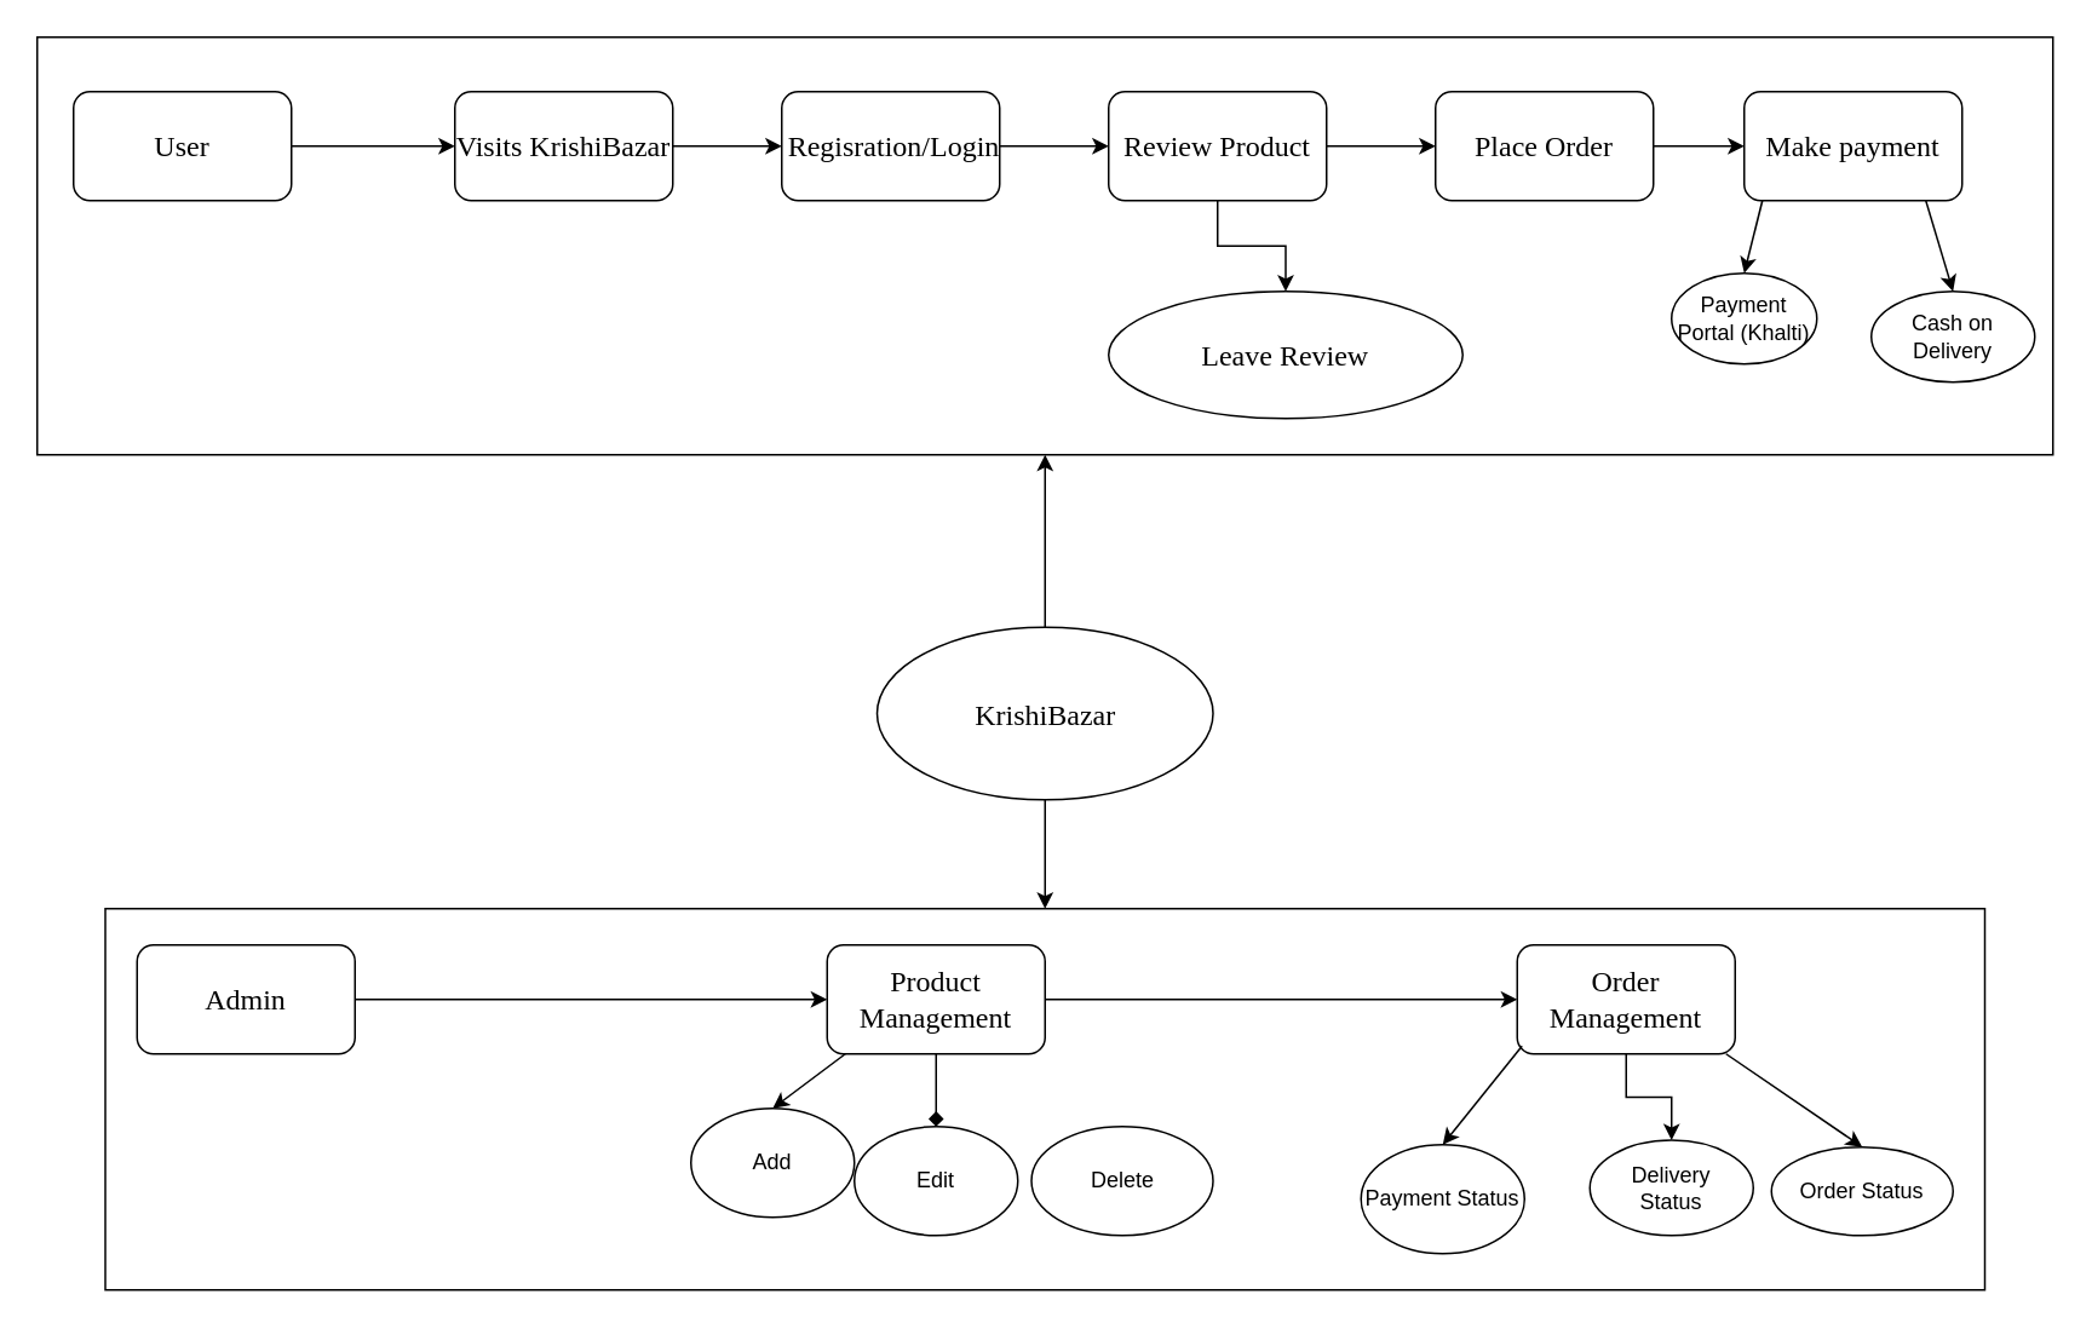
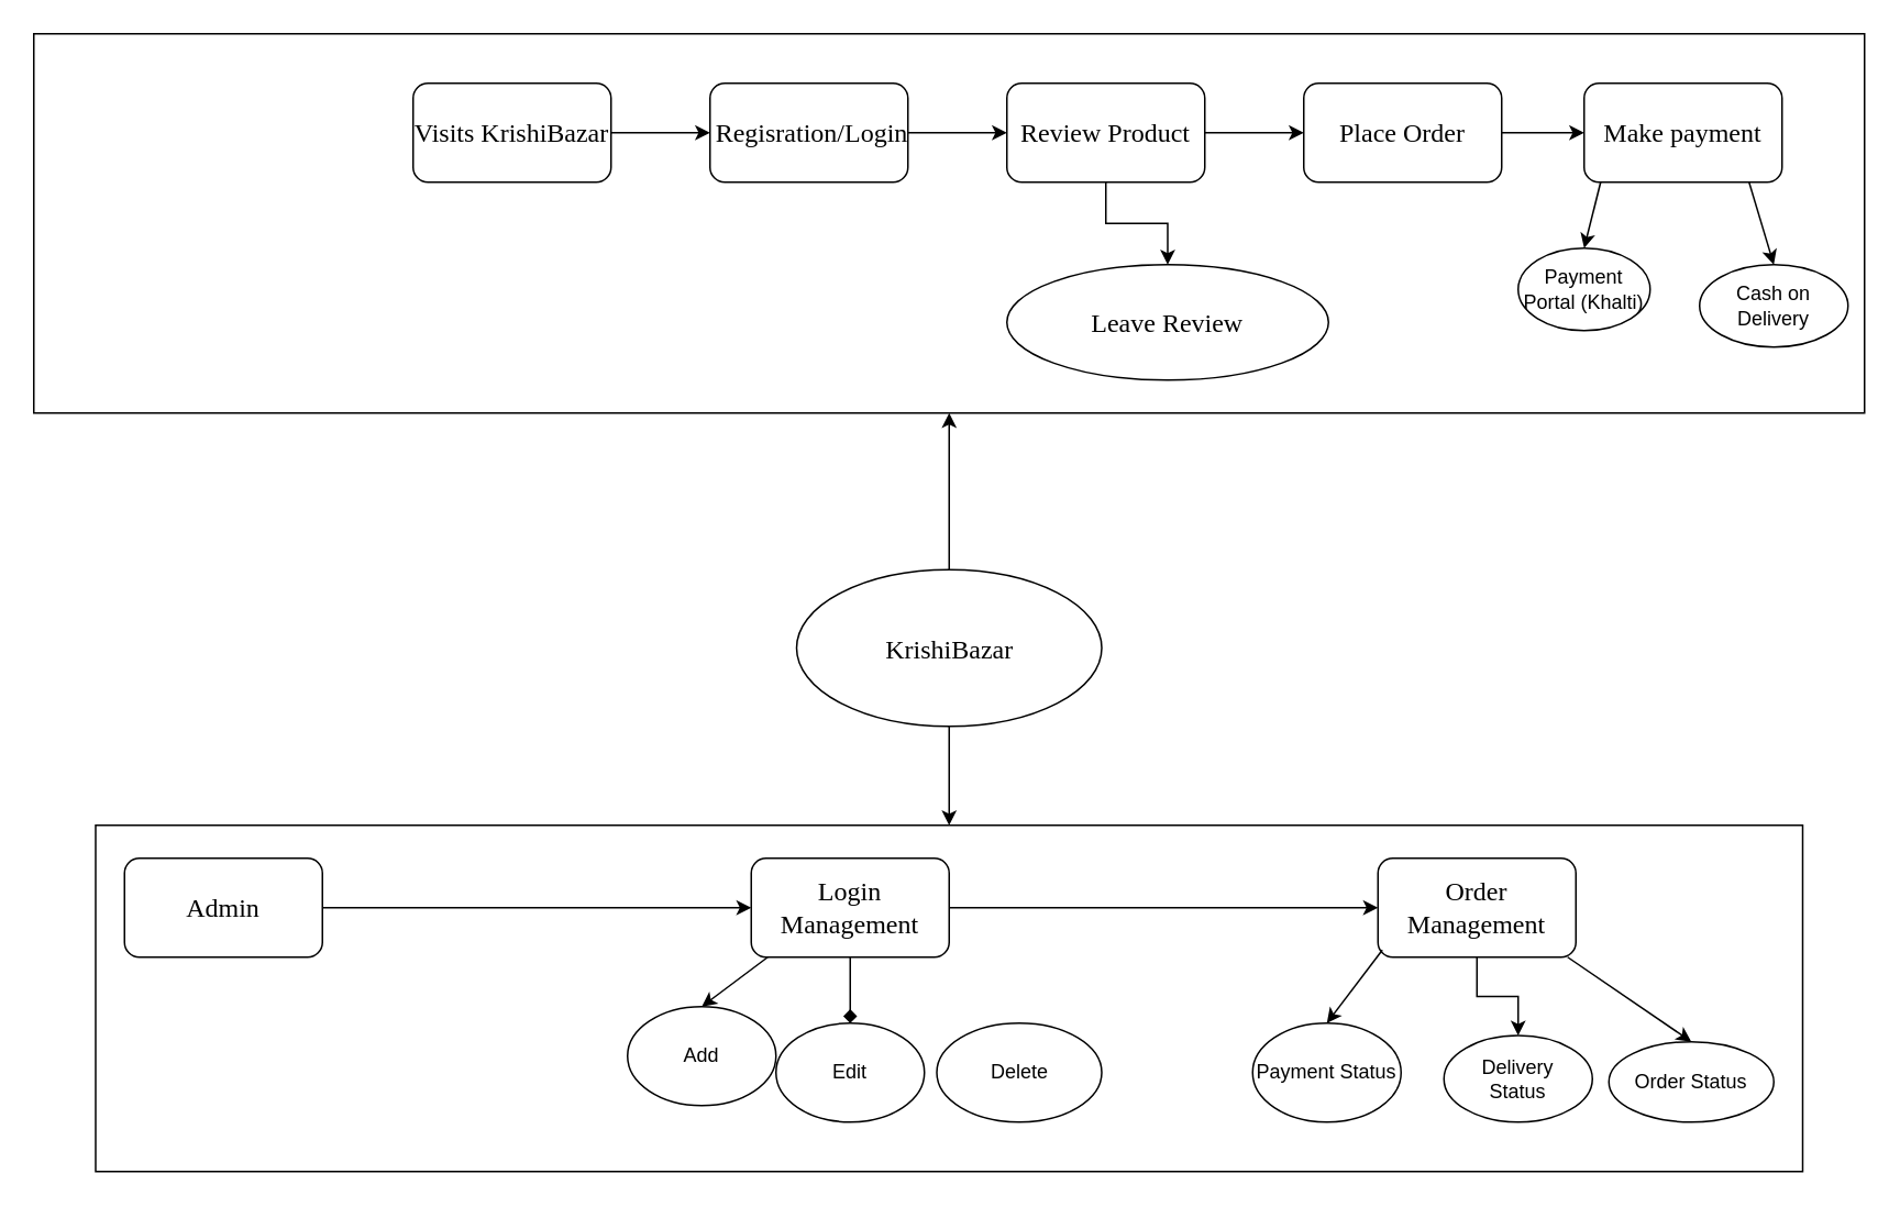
  <mxCell id="0" />
  <mxCell id="1" parent="0" />
  <mxCell id="2" value="" style="rounded=0;whiteSpace=wrap;html=1;fillColor=none;" vertex="1" parent="1"><mxGeometry x="57.5" y="500" width="1035" height="210" as="geometry" /></mxCell>
  <mxCell id="3" value="" style="rounded=0;whiteSpace=wrap;html=1;fillColor=none;" vertex="1" parent="1"><mxGeometry x="20" y="20" width="1110" height="230" as="geometry" /></mxCell>
  <mxCell id="4" value="" style="edgeStyle=orthogonalEdgeStyle;rounded=0;orthogonalLoop=1;jettySize=auto;html=1;" edge="1" parent="1" source="5" target="15"><mxGeometry relative="1" as="geometry" /></mxCell>
  <mxCell id="5" value="&lt;font face=&quot;Times New Roman&quot; style=&quot;font-size: 16px;&quot;&gt;Admin&lt;/font&gt;" style="rounded=1;whiteSpace=wrap;html=1;fillColor=none;" parent="1" vertex="1"><mxGeometry x="75" y="520" width="120" height="60" as="geometry" /></mxCell>
- <mxCell id="6" value="" style="edgeStyle=orthogonalEdgeStyle;rounded=0;orthogonalLoop=1;jettySize=auto;html=1;" edge="1" parent="1" source="7" target="32"><mxGeometry relative="1" as="geometry" /></mxCell>
- <mxCell id="7" value="&lt;font face=&quot;Times New Roman&quot; style=&quot;font-size: 16px;&quot;&gt;User&lt;/font&gt;" style="rounded=1;whiteSpace=wrap;html=1;fillColor=none;" parent="1" vertex="1"><mxGeometry x="40" y="50" width="120" height="60" as="geometry" /></mxCell>
  <mxCell id="8" value="" style="edgeStyle=orthogonalEdgeStyle;rounded=0;orthogonalLoop=1;jettySize=auto;html=1;" edge="1" parent="1" source="9" target="12"><mxGeometry relative="1" as="geometry" /></mxCell>
  <mxCell id="9" value="&lt;font face=&quot;Times New Roman&quot; style=&quot;font-size: 16px;&quot;&gt;&amp;nbsp;Regisration/Login&lt;/font&gt;" style="rounded=1;whiteSpace=wrap;html=1;fillColor=none;" parent="1" vertex="1"><mxGeometry x="430" y="50" width="120" height="60" as="geometry" /></mxCell>
  <mxCell id="10" value="" style="edgeStyle=orthogonalEdgeStyle;rounded=0;orthogonalLoop=1;jettySize=auto;html=1;" edge="1" parent="1" source="12" target="19"><mxGeometry relative="1" as="geometry" /></mxCell>
  <mxCell id="11" value="" style="edgeStyle=orthogonalEdgeStyle;rounded=0;orthogonalLoop=1;jettySize=auto;html=1;" edge="1" parent="1" source="12" target="20"><mxGeometry relative="1" as="geometry" /></mxCell>
  <mxCell id="12" value="&lt;font face=&quot;Times New Roman&quot;&gt;&lt;span style=&quot;font-size: 16px;&quot;&gt;Review Product&lt;/span&gt;&lt;/font&gt;" style="rounded=1;whiteSpace=wrap;html=1;fillColor=none;" parent="1" vertex="1"><mxGeometry x="610" y="50" width="120" height="60" as="geometry" /></mxCell>
  <mxCell id="13" value="" style="edgeStyle=orthogonalEdgeStyle;rounded=0;orthogonalLoop=1;jettySize=auto;html=1;" edge="1" parent="1" source="15" target="17"><mxGeometry relative="1" as="geometry" /></mxCell>
  <mxCell id="14" value="" style="edgeStyle=orthogonalEdgeStyle;rounded=0;orthogonalLoop=1;jettySize=auto;html=1;endArrow=diamond;" edge="1" parent="1" source="15" target="24"><mxGeometry relative="1" as="geometry" /></mxCell>
- <mxCell id="15" value="&lt;font face=&quot;Times New Roman&quot; style=&quot;font-size: 16px;&quot;&gt;Product Management&lt;/font&gt;" style="rounded=1;whiteSpace=wrap;html=1;fillColor=none;" parent="1" vertex="1"><mxGeometry x="455" y="520" width="120" height="60" as="geometry" /></mxCell>
+ <mxCell id="15" value="&lt;font face=&quot;Times New Roman&quot; style=&quot;font-size: 16px;&quot;&gt;Login Management&lt;/font&gt;" style="rounded=1;whiteSpace=wrap;html=1;fillColor=none;" parent="1" vertex="1"><mxGeometry x="455" y="520" width="120" height="60" as="geometry" /></mxCell>
  <mxCell id="16" value="" style="edgeStyle=orthogonalEdgeStyle;rounded=0;orthogonalLoop=1;jettySize=auto;html=1;" edge="1" parent="1" source="17" target="27"><mxGeometry relative="1" as="geometry" /></mxCell>
  <mxCell id="17" value="&lt;font face=&quot;Times New Roman&quot; style=&quot;font-size: 16px;&quot;&gt;Order Management&lt;/font&gt;" style="rounded=1;whiteSpace=wrap;html=1;fillColor=none;" parent="1" vertex="1"><mxGeometry x="835" y="520" width="120" height="60" as="geometry" /></mxCell>
  <mxCell id="18" value="" style="edgeStyle=orthogonalEdgeStyle;rounded=0;orthogonalLoop=1;jettySize=auto;html=1;" edge="1" parent="1" source="19" target="21"><mxGeometry relative="1" as="geometry" /></mxCell>
  <mxCell id="19" value="&lt;font face=&quot;Times New Roman&quot;&gt;&lt;span style=&quot;font-size: 16px;&quot;&gt;Place Order&lt;/span&gt;&lt;/font&gt;" style="rounded=1;whiteSpace=wrap;html=1;fillColor=none;" parent="1" vertex="1"><mxGeometry x="790" y="50" width="120" height="60" as="geometry" /></mxCell>
  <mxCell id="20" value="&lt;font style=&quot;font-size: 16px;&quot; face=&quot;Times New Roman&quot;&gt;Leave Review&lt;/font&gt;" style="ellipse;whiteSpace=wrap;html=1;fillColor=none;" parent="1" vertex="1"><mxGeometry x="610" y="160" width="195" height="70" as="geometry" /></mxCell>
  <mxCell id="21" value="&lt;font face=&quot;Times New Roman&quot; style=&quot;font-size: 16px;&quot;&gt;Make payment&lt;/font&gt;" style="rounded=1;whiteSpace=wrap;html=1;fillColor=none;" parent="1" vertex="1"><mxGeometry x="960" y="50" width="120" height="60" as="geometry" /></mxCell>
  <mxCell id="22" style="edgeStyle=orthogonalEdgeStyle;rounded=0;orthogonalLoop=1;jettySize=auto;html=1;exitX=0.5;exitY=1;exitDx=0;exitDy=0;" parent="1" edge="1"><mxGeometry relative="1" as="geometry"><mxPoint x="754" y="275" as="sourcePoint" /><mxPoint x="754" y="275" as="targetPoint" /></mxGeometry></mxCell>
  <mxCell id="23" value="Add" style="ellipse;whiteSpace=wrap;html=1;fillColor=none;" vertex="1" parent="1"><mxGeometry x="380" y="610" width="90" height="60" as="geometry" /></mxCell>
  <mxCell id="24" value="Edit" style="ellipse;whiteSpace=wrap;html=1;fillColor=none;" vertex="1" parent="1"><mxGeometry x="470" y="620" width="90" height="60" as="geometry" /></mxCell>
  <mxCell id="25" value="Delete" style="ellipse;whiteSpace=wrap;html=1;fillColor=none;" vertex="1" parent="1"><mxGeometry x="567.5" y="620" width="100" height="60" as="geometry" /></mxCell>
- <mxCell id="26" value="Payment Status" style="ellipse;whiteSpace=wrap;html=1;fillColor=none;" vertex="1" parent="1"><mxGeometry x="749" y="630" width="90" height="60" as="geometry" /></mxCell>
+ <mxCell id="26" value="Payment Status" style="ellipse;whiteSpace=wrap;html=1;fillColor=none;" vertex="1" parent="1"><mxGeometry x="759" y="620" width="90" height="60" as="geometry" /></mxCell>
  <mxCell id="27" value="Delivery&lt;br&gt;Status" style="ellipse;whiteSpace=wrap;html=1;fillColor=none;" vertex="1" parent="1"><mxGeometry x="875" y="627.5" width="90" height="52.5" as="geometry" /></mxCell>
  <mxCell id="28" value="Order Status" style="ellipse;whiteSpace=wrap;html=1;fillColor=none;" vertex="1" parent="1"><mxGeometry x="975" y="631.25" width="100" height="48.75" as="geometry" /></mxCell>
  <mxCell id="29" value="Payment Portal (Khalti)" style="ellipse;whiteSpace=wrap;html=1;fillColor=none;" vertex="1" parent="1"><mxGeometry x="920" y="150" width="80" height="50" as="geometry" /></mxCell>
  <mxCell id="30" value="Cash on Delivery" style="ellipse;whiteSpace=wrap;html=1;fillColor=none;" vertex="1" parent="1"><mxGeometry x="1030" y="160" width="90" height="50" as="geometry" /></mxCell>
  <mxCell id="31" value="" style="edgeStyle=orthogonalEdgeStyle;rounded=0;orthogonalLoop=1;jettySize=auto;html=1;" edge="1" parent="1" source="32" target="9"><mxGeometry relative="1" as="geometry" /></mxCell>
  <mxCell id="32" value="&lt;font face=&quot;Times New Roman&quot; style=&quot;font-size: 16px;&quot;&gt;Visits KrishiBazar&lt;/font&gt;" style="rounded=1;whiteSpace=wrap;html=1;fillColor=none;" vertex="1" parent="1"><mxGeometry x="250" y="50" width="120" height="60" as="geometry" /></mxCell>
  <mxCell id="33" value="" style="edgeStyle=orthogonalEdgeStyle;rounded=0;orthogonalLoop=1;jettySize=auto;html=1;" edge="1" parent="1" source="35" target="3"><mxGeometry relative="1" as="geometry" /></mxCell>
  <mxCell id="34" value="" style="edgeStyle=orthogonalEdgeStyle;rounded=0;orthogonalLoop=1;jettySize=auto;html=1;entryX=0.5;entryY=0;entryDx=0;entryDy=0;" edge="1" parent="1" source="35" target="2"><mxGeometry relative="1" as="geometry" /></mxCell>
  <mxCell id="35" value="&lt;font style=&quot;font-size: 16px;&quot; face=&quot;Times New Roman&quot;&gt;KrishiBazar&lt;/font&gt;" style="ellipse;whiteSpace=wrap;html=1;fillColor=none;" vertex="1" parent="1"><mxGeometry x="482.5" y="345" width="185" height="95" as="geometry" /></mxCell>
  <mxCell id="36" value="" style="endArrow=classic;html=1;rounded=0;entryX=0.5;entryY=0;entryDx=0;entryDy=0;" edge="1" parent="1" target="29"><mxGeometry width="50" height="50" relative="1" as="geometry"><mxPoint x="970" y="110" as="sourcePoint" /><mxPoint x="1020" y="60" as="targetPoint" /></mxGeometry></mxCell>
  <mxCell id="37" value="" style="endArrow=classic;html=1;rounded=0;entryX=0.5;entryY=0;entryDx=0;entryDy=0;" edge="1" parent="1" target="30"><mxGeometry width="50" height="50" relative="1" as="geometry"><mxPoint x="1060" y="110" as="sourcePoint" /><mxPoint x="1050" y="150" as="targetPoint" /></mxGeometry></mxCell>
  <mxCell id="38" value="" style="endArrow=classic;html=1;rounded=0;entryX=0.5;entryY=0;entryDx=0;entryDy=0;" edge="1" parent="1" target="23"><mxGeometry width="50" height="50" relative="1" as="geometry"><mxPoint x="465" y="580" as="sourcePoint" /><mxPoint x="515" y="530" as="targetPoint" /></mxGeometry></mxCell>
  <mxCell id="39" value="" style="endArrow=classic;html=1;rounded=0;exitX=0.022;exitY=0.928;exitDx=0;exitDy=0;entryX=0.5;entryY=0;entryDx=0;entryDy=0;exitPerimeter=0;" edge="1" parent="1" source="17" target="26"><mxGeometry width="50" height="50" relative="1" as="geometry"><mxPoint x="770" y="574.35" as="sourcePoint" /><mxPoint x="798.138" y="620.004" as="targetPoint" /></mxGeometry></mxCell>
  <mxCell id="40" value="" style="endArrow=classic;html=1;rounded=0;entryX=0.5;entryY=0;entryDx=0;entryDy=0;" edge="1" parent="1" target="28"><mxGeometry width="50" height="50" relative="1" as="geometry"><mxPoint x="950" y="580" as="sourcePoint" /><mxPoint x="910" y="610" as="targetPoint" /></mxGeometry></mxCell>
